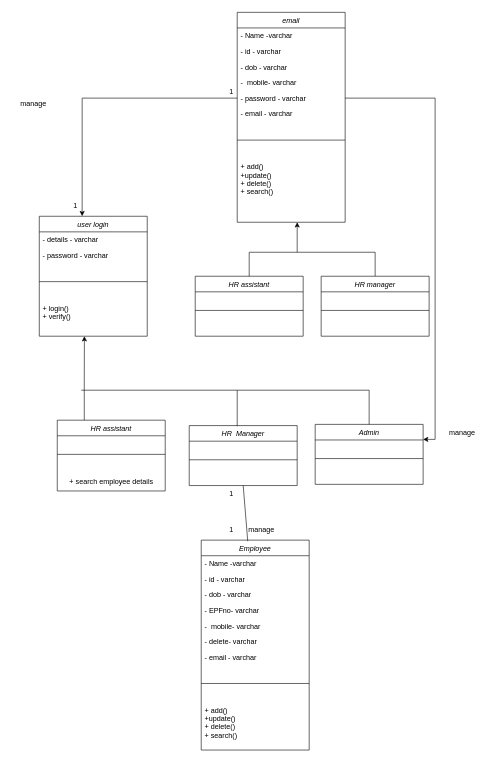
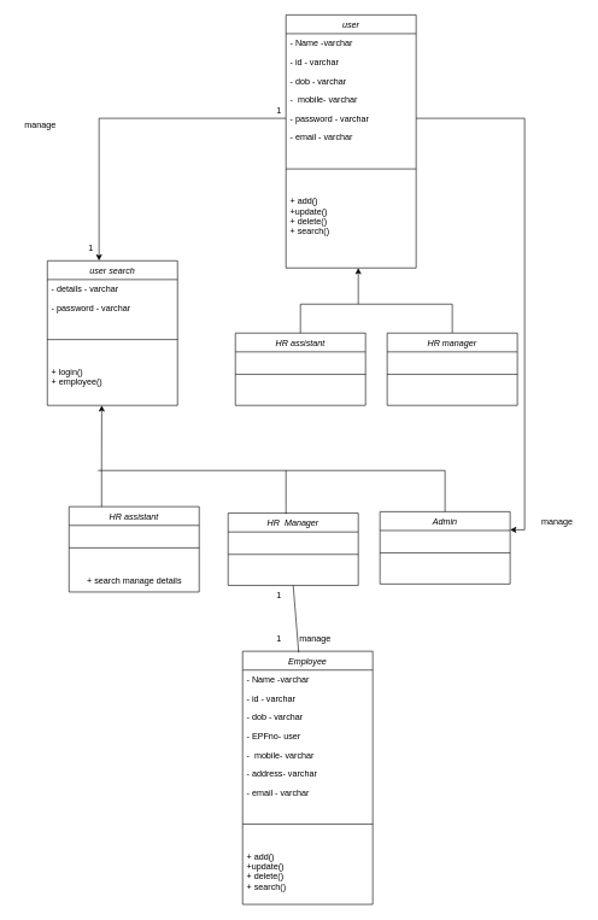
  <mxCell id="0" />
  <mxCell id="1" parent="0" />
- <mxCell id="2" value="email" style="swimlane;fontStyle=2;align=center;verticalAlign=top;childLayout=stackLayout;horizontal=1;startSize=26;horizontalStack=0;resizeParent=1;resizeLast=0;collapsible=1;marginBottom=0;rounded=0;shadow=0;strokeWidth=1;" parent="1" vertex="1"><mxGeometry x="395" y="20" width="180" height="350" as="geometry"><mxRectangle x="230" y="140" width="160" height="26" as="alternateBounds" /></mxGeometry></mxCell>
+ <mxCell id="2" value="user" style="swimlane;fontStyle=2;align=center;verticalAlign=top;childLayout=stackLayout;horizontal=1;startSize=26;horizontalStack=0;resizeParent=1;resizeLast=0;collapsible=1;marginBottom=0;rounded=0;shadow=0;strokeWidth=1;" parent="1" vertex="1"><mxGeometry x="395" y="20" width="180" height="350" as="geometry"><mxRectangle x="230" y="140" width="160" height="26" as="alternateBounds" /></mxGeometry></mxCell>
  <mxCell id="3" value="- Name -varchar" style="text;align=left;verticalAlign=top;spacingLeft=4;spacingRight=4;overflow=hidden;rotatable=0;points=[[0,0.5],[1,0.5]];portConstraint=eastwest;" parent="2" vertex="1"><mxGeometry y="26" width="180" height="26" as="geometry" /></mxCell>
  <mxCell id="4" value="- id - varchar" style="text;align=left;verticalAlign=top;spacingLeft=4;spacingRight=4;overflow=hidden;rotatable=0;points=[[0,0.5],[1,0.5]];portConstraint=eastwest;rounded=0;shadow=0;html=0;" parent="2" vertex="1"><mxGeometry y="52" width="180" height="26" as="geometry" /></mxCell>
  <mxCell id="5" value="- dob - varchar" style="text;align=left;verticalAlign=top;spacingLeft=4;spacingRight=4;overflow=hidden;rotatable=0;points=[[0,0.5],[1,0.5]];portConstraint=eastwest;rounded=0;shadow=0;html=0;" parent="2" vertex="1"><mxGeometry y="78" width="180" height="26" as="geometry" /></mxCell>
  <mxCell id="6" value="-  mobile- varchar" style="text;align=left;verticalAlign=top;spacingLeft=4;spacingRight=4;overflow=hidden;rotatable=0;points=[[0,0.5],[1,0.5]];portConstraint=eastwest;rounded=0;shadow=0;html=0;" vertex="1" parent="2"><mxGeometry y="104" width="180" height="26" as="geometry" /></mxCell>
  <mxCell id="7" value="- password - varchar" style="text;align=left;verticalAlign=top;spacingLeft=4;spacingRight=4;overflow=hidden;rotatable=0;points=[[0,0.5],[1,0.5]];portConstraint=eastwest;rounded=0;shadow=0;html=0;" vertex="1" parent="2"><mxGeometry y="130" width="180" height="26" as="geometry" /></mxCell>
  <mxCell id="8" value="- email - varchar" style="text;align=left;verticalAlign=top;spacingLeft=4;spacingRight=4;overflow=hidden;rotatable=0;points=[[0,0.5],[1,0.5]];portConstraint=eastwest;rounded=0;shadow=0;html=0;" vertex="1" parent="2"><mxGeometry y="156" width="180" height="26" as="geometry" /></mxCell>
  <mxCell id="9" value="" style="line;html=1;strokeWidth=1;align=left;verticalAlign=middle;spacingTop=-1;spacingLeft=3;spacingRight=3;rotatable=0;labelPosition=right;points=[];portConstraint=eastwest;" parent="2" vertex="1"><mxGeometry y="182" width="180" height="62" as="geometry" /></mxCell>
  <mxCell id="10" value="+ add()&#10;+update()&#10;+ delete()&#10;+ search()" style="text;align=left;verticalAlign=top;spacingLeft=4;spacingRight=4;overflow=hidden;rotatable=0;points=[[0,0.5],[1,0.5]];portConstraint=eastwest;rounded=0;shadow=0;html=0;" vertex="1" parent="2"><mxGeometry y="244" width="180" height="80" as="geometry" /></mxCell>
- <mxCell id="11" value="user login" style="swimlane;fontStyle=2;align=center;verticalAlign=top;childLayout=stackLayout;horizontal=1;startSize=26;horizontalStack=0;resizeParent=1;resizeLast=0;collapsible=1;marginBottom=0;rounded=0;shadow=0;strokeWidth=1;" vertex="1" parent="1"><mxGeometry x="65" y="360" width="180" height="200" as="geometry"><mxRectangle x="230" y="140" width="160" height="26" as="alternateBounds" /></mxGeometry></mxCell>
+ <mxCell id="11" value="user search" style="swimlane;fontStyle=2;align=center;verticalAlign=top;childLayout=stackLayout;horizontal=1;startSize=26;horizontalStack=0;resizeParent=1;resizeLast=0;collapsible=1;marginBottom=0;rounded=0;shadow=0;strokeWidth=1;" vertex="1" parent="1"><mxGeometry x="65" y="360" width="180" height="200" as="geometry"><mxRectangle x="230" y="140" width="160" height="26" as="alternateBounds" /></mxGeometry></mxCell>
  <mxCell id="12" value="- details - varchar" style="text;align=left;verticalAlign=top;spacingLeft=4;spacingRight=4;overflow=hidden;rotatable=0;points=[[0,0.5],[1,0.5]];portConstraint=eastwest;rounded=0;shadow=0;html=0;" vertex="1" parent="11"><mxGeometry y="26" width="180" height="26" as="geometry" /></mxCell>
  <mxCell id="13" value="- password - varchar " style="text;align=left;verticalAlign=top;spacingLeft=4;spacingRight=4;overflow=hidden;rotatable=0;points=[[0,0.5],[1,0.5]];portConstraint=eastwest;rounded=0;shadow=0;html=0;" vertex="1" parent="11"><mxGeometry y="52" width="180" height="26" as="geometry" /></mxCell>
  <mxCell id="14" value="" style="line;html=1;strokeWidth=1;align=left;verticalAlign=middle;spacingTop=-1;spacingLeft=3;spacingRight=3;rotatable=0;labelPosition=right;points=[];portConstraint=eastwest;" vertex="1" parent="11"><mxGeometry y="78" width="180" height="62" as="geometry" /></mxCell>
- <mxCell id="15" value="+ login()&#10;+ verify()" style="text;align=left;verticalAlign=top;spacingLeft=4;spacingRight=4;overflow=hidden;rotatable=0;points=[[0,0.5],[1,0.5]];portConstraint=eastwest;rounded=0;shadow=0;html=0;" vertex="1" parent="11"><mxGeometry y="140" width="180" height="60" as="geometry" /></mxCell>
+ <mxCell id="15" value="+ login()&#10;+ employee()" style="text;align=left;verticalAlign=top;spacingLeft=4;spacingRight=4;overflow=hidden;rotatable=0;points=[[0,0.5],[1,0.5]];portConstraint=eastwest;rounded=0;shadow=0;html=0;" vertex="1" parent="11"><mxGeometry y="140" width="180" height="60" as="geometry" /></mxCell>
  <mxCell id="16" value="HR assistant" style="swimlane;fontStyle=2;align=center;verticalAlign=top;childLayout=stackLayout;horizontal=1;startSize=26;horizontalStack=0;resizeParent=1;resizeLast=0;collapsible=1;marginBottom=0;rounded=0;shadow=0;strokeWidth=1;" vertex="1" parent="1"><mxGeometry x="325" y="460" width="180" height="100" as="geometry"><mxRectangle x="230" y="140" width="160" height="26" as="alternateBounds" /></mxGeometry></mxCell>
  <mxCell id="17" value="" style="line;html=1;strokeWidth=1;align=left;verticalAlign=middle;spacingTop=-1;spacingLeft=3;spacingRight=3;rotatable=0;labelPosition=right;points=[];portConstraint=eastwest;" vertex="1" parent="16"><mxGeometry y="26" width="180" height="62" as="geometry" /></mxCell>
  <mxCell id="18" style="edgeStyle=orthogonalEdgeStyle;rounded=0;orthogonalLoop=1;jettySize=auto;html=1;entryX=0.397;entryY=-0.001;entryDx=0;entryDy=0;entryPerimeter=0;" edge="1" parent="1" source="7" target="11"><mxGeometry relative="1" as="geometry" /></mxCell>
  <mxCell id="19" style="edgeStyle=orthogonalEdgeStyle;rounded=0;orthogonalLoop=1;jettySize=auto;html=1;exitX=0.5;exitY=0;exitDx=0;exitDy=0;" edge="1" parent="1" source="20"><mxGeometry relative="1" as="geometry"><mxPoint x="495" y="370" as="targetPoint" /><Array as="points"><mxPoint x="625" y="420" /><mxPoint x="495" y="420" /></Array></mxGeometry></mxCell>
  <mxCell id="20" value="HR manager" style="swimlane;fontStyle=2;align=center;verticalAlign=top;childLayout=stackLayout;horizontal=1;startSize=26;horizontalStack=0;resizeParent=1;resizeLast=0;collapsible=1;marginBottom=0;rounded=0;shadow=0;strokeWidth=1;" vertex="1" parent="1"><mxGeometry x="535" y="460" width="180" height="100" as="geometry"><mxRectangle x="230" y="140" width="160" height="26" as="alternateBounds" /></mxGeometry></mxCell>
  <mxCell id="21" value="" style="line;html=1;strokeWidth=1;align=left;verticalAlign=middle;spacingTop=-1;spacingLeft=3;spacingRight=3;rotatable=0;labelPosition=right;points=[];portConstraint=eastwest;" vertex="1" parent="20"><mxGeometry y="26" width="180" height="62" as="geometry" /></mxCell>
  <mxCell id="22" value="HR assistant" style="swimlane;fontStyle=2;align=center;verticalAlign=top;childLayout=stackLayout;horizontal=1;startSize=26;horizontalStack=0;resizeParent=1;resizeLast=0;collapsible=1;marginBottom=0;rounded=0;shadow=0;strokeWidth=1;" vertex="1" parent="1"><mxGeometry x="95" y="700" width="180" height="118" as="geometry"><mxRectangle x="230" y="140" width="160" height="26" as="alternateBounds" /></mxGeometry></mxCell>
  <mxCell id="23" value="" style="line;html=1;strokeWidth=1;align=left;verticalAlign=middle;spacingTop=-1;spacingLeft=3;spacingRight=3;rotatable=0;labelPosition=right;points=[];portConstraint=eastwest;" vertex="1" parent="22"><mxGeometry y="26" width="180" height="62" as="geometry" /></mxCell>
- <mxCell id="24" value="+ search employee details" style="text;html=1;align=center;verticalAlign=middle;resizable=0;points=[];autosize=1;strokeColor=none;fillColor=none;" vertex="1" parent="22"><mxGeometry y="88" width="180" height="30" as="geometry" /></mxCell>
+ <mxCell id="24" value="+ search manage details" style="text;html=1;align=center;verticalAlign=middle;resizable=0;points=[];autosize=1;strokeColor=none;fillColor=none;" vertex="1" parent="22"><mxGeometry y="88" width="180" height="30" as="geometry" /></mxCell>
  <mxCell id="25" value="HR  Manager" style="swimlane;fontStyle=2;align=center;verticalAlign=top;childLayout=stackLayout;horizontal=1;startSize=26;horizontalStack=0;resizeParent=1;resizeLast=0;collapsible=1;marginBottom=0;rounded=0;shadow=0;strokeWidth=1;" vertex="1" parent="1"><mxGeometry x="315" y="709" width="180" height="100" as="geometry"><mxRectangle x="230" y="140" width="160" height="26" as="alternateBounds" /></mxGeometry></mxCell>
  <mxCell id="26" value="" style="line;html=1;strokeWidth=1;align=left;verticalAlign=middle;spacingTop=-1;spacingLeft=3;spacingRight=3;rotatable=0;labelPosition=right;points=[];portConstraint=eastwest;" vertex="1" parent="25"><mxGeometry y="26" width="180" height="62" as="geometry" /></mxCell>
  <mxCell id="27" value="Admin" style="swimlane;fontStyle=2;align=center;verticalAlign=top;childLayout=stackLayout;horizontal=1;startSize=26;horizontalStack=0;resizeParent=1;resizeLast=0;collapsible=1;marginBottom=0;rounded=0;shadow=0;strokeWidth=1;" vertex="1" parent="1"><mxGeometry x="525" y="707" width="180" height="100" as="geometry"><mxRectangle x="230" y="140" width="160" height="26" as="alternateBounds" /></mxGeometry></mxCell>
  <mxCell id="28" value="" style="line;html=1;strokeWidth=1;align=left;verticalAlign=middle;spacingTop=-1;spacingLeft=3;spacingRight=3;rotatable=0;labelPosition=right;points=[];portConstraint=eastwest;" vertex="1" parent="27"><mxGeometry y="26" width="180" height="62" as="geometry" /></mxCell>
  <mxCell id="29" value="Employee" style="swimlane;fontStyle=2;align=center;verticalAlign=top;childLayout=stackLayout;horizontal=1;startSize=26;horizontalStack=0;resizeParent=1;resizeLast=0;collapsible=1;marginBottom=0;rounded=0;shadow=0;strokeWidth=1;" vertex="1" parent="1"><mxGeometry x="335" y="900" width="180" height="350" as="geometry"><mxRectangle x="230" y="140" width="160" height="26" as="alternateBounds" /></mxGeometry></mxCell>
  <mxCell id="30" value="- Name -varchar" style="text;align=left;verticalAlign=top;spacingLeft=4;spacingRight=4;overflow=hidden;rotatable=0;points=[[0,0.5],[1,0.5]];portConstraint=eastwest;" vertex="1" parent="29"><mxGeometry y="26" width="180" height="26" as="geometry" /></mxCell>
  <mxCell id="31" value="- id - varchar" style="text;align=left;verticalAlign=top;spacingLeft=4;spacingRight=4;overflow=hidden;rotatable=0;points=[[0,0.5],[1,0.5]];portConstraint=eastwest;rounded=0;shadow=0;html=0;" vertex="1" parent="29"><mxGeometry y="52" width="180" height="26" as="geometry" /></mxCell>
  <mxCell id="32" value="- dob - varchar" style="text;align=left;verticalAlign=top;spacingLeft=4;spacingRight=4;overflow=hidden;rotatable=0;points=[[0,0.5],[1,0.5]];portConstraint=eastwest;rounded=0;shadow=0;html=0;" vertex="1" parent="29"><mxGeometry y="78" width="180" height="26" as="geometry" /></mxCell>
- <mxCell id="33" value="- EPFno- varchar" style="text;align=left;verticalAlign=top;spacingLeft=4;spacingRight=4;overflow=hidden;rotatable=0;points=[[0,0.5],[1,0.5]];portConstraint=eastwest;rounded=0;shadow=0;html=0;" vertex="1" parent="29"><mxGeometry y="104" width="180" height="26" as="geometry" /></mxCell>
+ <mxCell id="33" value="- EPFno- user" style="text;align=left;verticalAlign=top;spacingLeft=4;spacingRight=4;overflow=hidden;rotatable=0;points=[[0,0.5],[1,0.5]];portConstraint=eastwest;rounded=0;shadow=0;html=0;" vertex="1" parent="29"><mxGeometry y="104" width="180" height="26" as="geometry" /></mxCell>
  <mxCell id="34" value="-  mobile- varchar" style="text;align=left;verticalAlign=top;spacingLeft=4;spacingRight=4;overflow=hidden;rotatable=0;points=[[0,0.5],[1,0.5]];portConstraint=eastwest;rounded=0;shadow=0;html=0;" vertex="1" parent="29"><mxGeometry y="130" width="180" height="26" as="geometry" /></mxCell>
- <mxCell id="35" value="- delete- varchar" style="text;align=left;verticalAlign=top;spacingLeft=4;spacingRight=4;overflow=hidden;rotatable=0;points=[[0,0.5],[1,0.5]];portConstraint=eastwest;rounded=0;shadow=0;html=0;" vertex="1" parent="29"><mxGeometry y="156" width="180" height="26" as="geometry" /></mxCell>
+ <mxCell id="35" value="- address- varchar" style="text;align=left;verticalAlign=top;spacingLeft=4;spacingRight=4;overflow=hidden;rotatable=0;points=[[0,0.5],[1,0.5]];portConstraint=eastwest;rounded=0;shadow=0;html=0;" vertex="1" parent="29"><mxGeometry y="156" width="180" height="26" as="geometry" /></mxCell>
  <mxCell id="36" value="- email - varchar" style="text;align=left;verticalAlign=top;spacingLeft=4;spacingRight=4;overflow=hidden;rotatable=0;points=[[0,0.5],[1,0.5]];portConstraint=eastwest;rounded=0;shadow=0;html=0;" vertex="1" parent="29"><mxGeometry y="182" width="180" height="26" as="geometry" /></mxCell>
  <mxCell id="37" value="" style="line;html=1;strokeWidth=1;align=left;verticalAlign=middle;spacingTop=-1;spacingLeft=3;spacingRight=3;rotatable=0;labelPosition=right;points=[];portConstraint=eastwest;" vertex="1" parent="29"><mxGeometry y="208" width="180" height="62" as="geometry" /></mxCell>
  <mxCell id="38" value="+ add()&#10;+update()&#10;+ delete()&#10;+ search()" style="text;align=left;verticalAlign=top;spacingLeft=4;spacingRight=4;overflow=hidden;rotatable=0;points=[[0,0.5],[1,0.5]];portConstraint=eastwest;rounded=0;shadow=0;html=0;" vertex="1" parent="29"><mxGeometry y="270" width="180" height="80" as="geometry" /></mxCell>
  <mxCell id="39" value="" style="endArrow=none;html=1;rounded=0;exitX=0.431;exitY=-0.012;exitDx=0;exitDy=0;exitPerimeter=0;entryX=0.5;entryY=1;entryDx=0;entryDy=0;" edge="1" parent="1" target="25"><mxGeometry width="50" height="50" relative="1" as="geometry"><mxPoint x="412.58" y="901.8" as="sourcePoint" /><mxPoint x="415" y="795" as="targetPoint" /></mxGeometry></mxCell>
  <mxCell id="40" style="edgeStyle=orthogonalEdgeStyle;rounded=0;orthogonalLoop=1;jettySize=auto;html=1;exitX=1;exitY=0.5;exitDx=0;exitDy=0;entryX=1;entryY=0.25;entryDx=0;entryDy=0;" edge="1" parent="1" source="7" target="27"><mxGeometry relative="1" as="geometry" /></mxCell>
  <mxCell id="41" value="" style="endArrow=none;html=1;rounded=0;" edge="1" parent="1"><mxGeometry width="50" height="50" relative="1" as="geometry"><mxPoint x="135" y="650" as="sourcePoint" /><mxPoint x="615" y="650" as="targetPoint" /></mxGeometry></mxCell>
  <mxCell id="42" value="" style="endArrow=none;html=1;rounded=0;exitX=0.5;exitY=0;exitDx=0;exitDy=0;" edge="1" parent="1" source="27"><mxGeometry width="50" height="50" relative="1" as="geometry"><mxPoint x="600" y="700" as="sourcePoint" /><mxPoint x="615" y="650" as="targetPoint" /></mxGeometry></mxCell>
  <mxCell id="43" value="" style="endArrow=none;html=1;rounded=0;" edge="1" parent="1"><mxGeometry width="50" height="50" relative="1" as="geometry"><mxPoint x="395" y="710" as="sourcePoint" /><mxPoint x="395" y="650" as="targetPoint" /></mxGeometry></mxCell>
  <mxCell id="44" style="edgeStyle=orthogonalEdgeStyle;rounded=0;orthogonalLoop=1;jettySize=auto;html=1;exitX=0.25;exitY=0;exitDx=0;exitDy=0;entryX=0.418;entryY=1;entryDx=0;entryDy=0;entryPerimeter=0;" edge="1" parent="1" source="22" target="15"><mxGeometry relative="1" as="geometry" /></mxCell>
  <mxCell id="45" value="1" style="text;html=1;align=center;verticalAlign=middle;resizable=0;points=[];autosize=1;strokeColor=none;fillColor=none;" vertex="1" parent="1"><mxGeometry x="370" y="138" width="30" height="30" as="geometry" /></mxCell>
  <mxCell id="46" value="1" style="text;html=1;align=center;verticalAlign=middle;resizable=0;points=[];autosize=1;strokeColor=none;fillColor=none;" vertex="1" parent="1"><mxGeometry x="110" y="328" width="30" height="30" as="geometry" /></mxCell>
  <mxCell id="47" value="manage" style="text;html=1;align=center;verticalAlign=middle;resizable=0;points=[];autosize=1;strokeColor=none;fillColor=none;" vertex="1" parent="1"><mxGeometry x="20" y="158" width="70" height="30" as="geometry" /></mxCell>
  <mxCell id="48" value="manage" style="text;html=1;align=center;verticalAlign=middle;resizable=0;points=[];autosize=1;strokeColor=none;fillColor=none;" vertex="1" parent="1"><mxGeometry x="735" y="707" width="70" height="30" as="geometry" /></mxCell>
  <mxCell id="49" value="manage" style="text;html=1;align=center;verticalAlign=middle;resizable=0;points=[];autosize=1;strokeColor=none;fillColor=none;" vertex="1" parent="1"><mxGeometry x="400" y="868" width="70" height="30" as="geometry" /></mxCell>
  <mxCell id="50" value="1" style="text;html=1;align=center;verticalAlign=middle;resizable=0;points=[];autosize=1;strokeColor=none;fillColor=none;" vertex="1" parent="1"><mxGeometry x="370" y="868" width="30" height="30" as="geometry" /></mxCell>
  <mxCell id="51" value="1" style="text;html=1;align=center;verticalAlign=middle;resizable=0;points=[];autosize=1;strokeColor=none;fillColor=none;" vertex="1" parent="1"><mxGeometry x="370" y="808" width="30" height="30" as="geometry" /></mxCell>
  <mxCell id="52" value="" style="endArrow=none;html=1;rounded=0;exitX=0.5;exitY=0;exitDx=0;exitDy=0;" edge="1" parent="1" source="16"><mxGeometry width="50" height="50" relative="1" as="geometry"><mxPoint x="325" y="490" as="sourcePoint" /><mxPoint x="495" y="420" as="targetPoint" /><Array as="points"><mxPoint x="415" y="420" /></Array></mxGeometry></mxCell>
